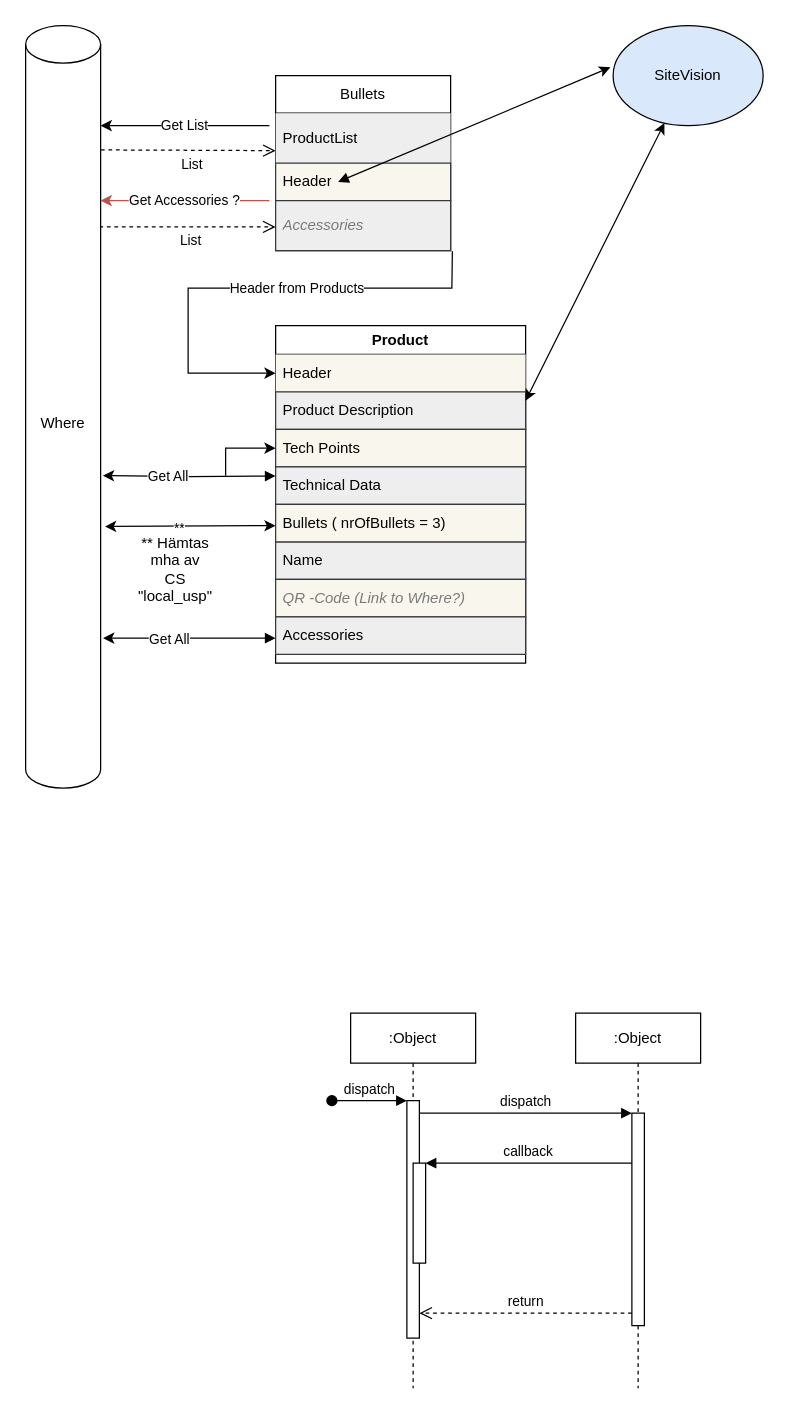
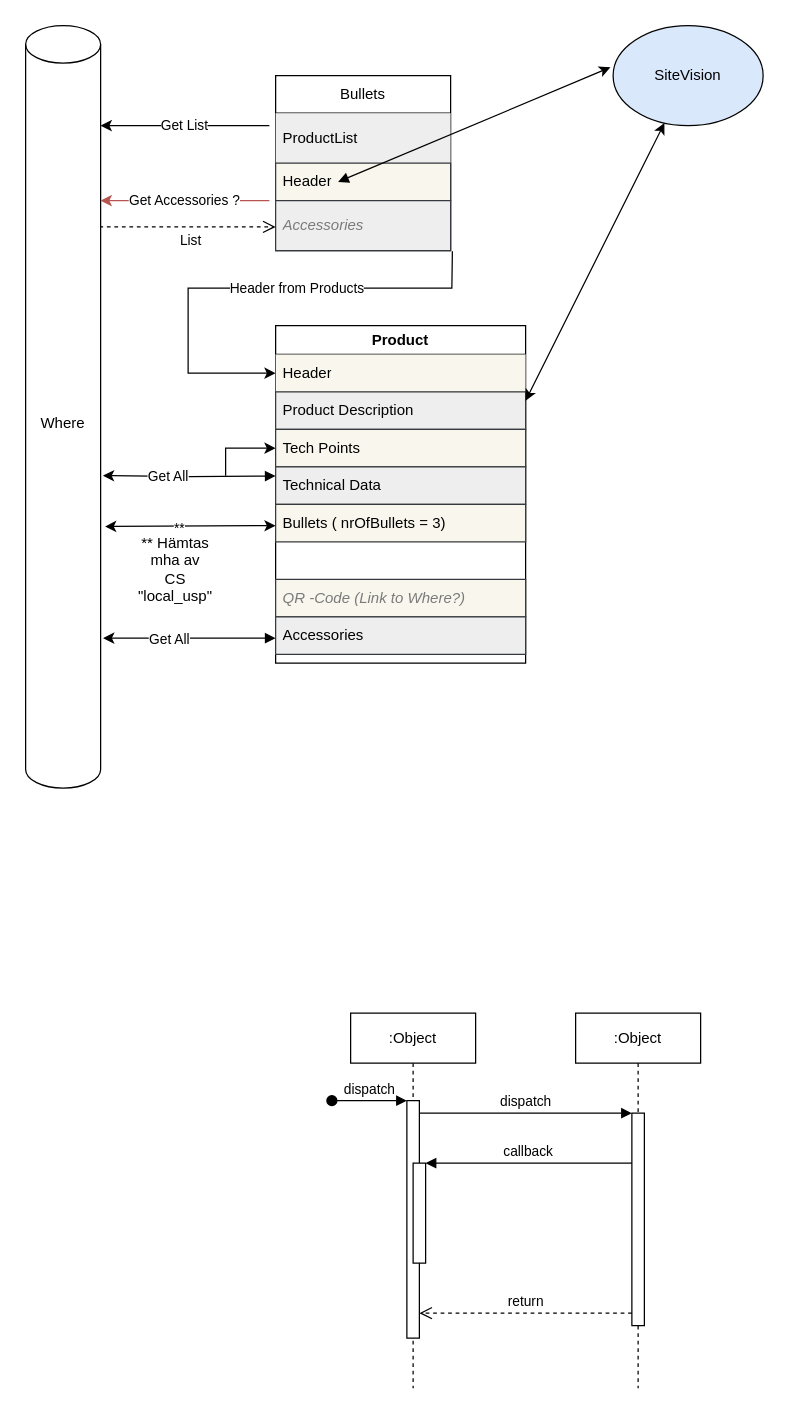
  <mxCell id="0" />
  <mxCell id="1" parent="0" />
  <mxCell id="2" value=":Object" style="shape=umlLifeline;perimeter=lifelinePerimeter;whiteSpace=wrap;html=1;container=0;dropTarget=0;collapsible=0;recursiveResize=0;outlineConnect=0;portConstraint=eastwest;newEdgeStyle={&quot;edgeStyle&quot;:&quot;elbowEdgeStyle&quot;,&quot;elbow&quot;:&quot;vertical&quot;,&quot;curved&quot;:0,&quot;rounded&quot;:0};" parent="1" vertex="1"><mxGeometry x="280" y="810" width="100" height="300" as="geometry" /></mxCell>
  <mxCell id="3" value="" style="html=1;points=[];perimeter=orthogonalPerimeter;outlineConnect=0;targetShapes=umlLifeline;portConstraint=eastwest;newEdgeStyle={&quot;edgeStyle&quot;:&quot;elbowEdgeStyle&quot;,&quot;elbow&quot;:&quot;vertical&quot;,&quot;curved&quot;:0,&quot;rounded&quot;:0};" parent="2" vertex="1"><mxGeometry x="45" y="70" width="10" height="190" as="geometry" /></mxCell>
  <mxCell id="4" value="dispatch" style="html=1;verticalAlign=bottom;startArrow=oval;endArrow=block;startSize=8;edgeStyle=elbowEdgeStyle;elbow=vertical;curved=0;rounded=0;" parent="2" target="3" edge="1"><mxGeometry relative="1" as="geometry"><mxPoint x="-15" y="70" as="sourcePoint" /></mxGeometry></mxCell>
  <mxCell id="5" value="" style="html=1;points=[];perimeter=orthogonalPerimeter;outlineConnect=0;targetShapes=umlLifeline;portConstraint=eastwest;newEdgeStyle={&quot;edgeStyle&quot;:&quot;elbowEdgeStyle&quot;,&quot;elbow&quot;:&quot;vertical&quot;,&quot;curved&quot;:0,&quot;rounded&quot;:0};" parent="2" vertex="1"><mxGeometry x="50" y="120" width="10" height="80" as="geometry" /></mxCell>
  <mxCell id="6" value=":Object" style="shape=umlLifeline;perimeter=lifelinePerimeter;whiteSpace=wrap;html=1;container=0;dropTarget=0;collapsible=0;recursiveResize=0;outlineConnect=0;portConstraint=eastwest;newEdgeStyle={&quot;edgeStyle&quot;:&quot;elbowEdgeStyle&quot;,&quot;elbow&quot;:&quot;vertical&quot;,&quot;curved&quot;:0,&quot;rounded&quot;:0};" parent="1" vertex="1"><mxGeometry x="460" y="810" width="100" height="300" as="geometry" /></mxCell>
  <mxCell id="7" value="" style="html=1;points=[];perimeter=orthogonalPerimeter;outlineConnect=0;targetShapes=umlLifeline;portConstraint=eastwest;newEdgeStyle={&quot;edgeStyle&quot;:&quot;elbowEdgeStyle&quot;,&quot;elbow&quot;:&quot;vertical&quot;,&quot;curved&quot;:0,&quot;rounded&quot;:0};" parent="6" vertex="1"><mxGeometry x="45" y="80" width="10" height="170" as="geometry" /></mxCell>
  <mxCell id="8" value="dispatch" style="html=1;verticalAlign=bottom;endArrow=block;edgeStyle=elbowEdgeStyle;elbow=vertical;curved=0;rounded=0;" parent="1" source="3" target="7" edge="1"><mxGeometry relative="1" as="geometry"><mxPoint x="435" y="900" as="sourcePoint" /><Array as="points"><mxPoint x="420" y="890" /></Array></mxGeometry></mxCell>
  <mxCell id="9" value="return" style="html=1;verticalAlign=bottom;endArrow=open;dashed=1;endSize=8;edgeStyle=elbowEdgeStyle;elbow=vertical;curved=0;rounded=0;" parent="1" source="7" target="3" edge="1"><mxGeometry relative="1" as="geometry"><mxPoint x="435" y="975" as="targetPoint" /><Array as="points"><mxPoint x="430" y="1050" /></Array></mxGeometry></mxCell>
  <mxCell id="10" value="callback" style="html=1;verticalAlign=bottom;endArrow=block;edgeStyle=elbowEdgeStyle;elbow=vertical;curved=0;rounded=0;" parent="1" source="7" target="5" edge="1"><mxGeometry relative="1" as="geometry"><mxPoint x="415" y="930" as="sourcePoint" /><Array as="points"><mxPoint x="430" y="930" /></Array></mxGeometry></mxCell>
- <mxCell id="11" value="List" style="html=1;verticalAlign=bottom;endArrow=open;dashed=1;endSize=8;edgeStyle=elbowEdgeStyle;elbow=vertical;curved=0;rounded=0;exitX=1.004;exitY=0.163;exitDx=0;exitDy=0;exitPerimeter=0;" parent="1" source="14" target="18" edge="1"><mxGeometry x="0.039" y="-20" relative="1" as="geometry"><mxPoint x="215" y="120" as="targetPoint" /><Array as="points"><mxPoint x="130" y="120" /></Array><mxPoint x="50" y="120" as="sourcePoint" /><mxPoint as="offset" /></mxGeometry></mxCell>
  <mxCell id="12" value="" style="endArrow=classic;html=1;rounded=0;" edge="1" parent="1"><mxGeometry width="50" height="50" relative="1" as="geometry"><mxPoint x="215" y="100" as="sourcePoint" /><mxPoint x="80" y="100" as="targetPoint" /></mxGeometry></mxCell>
  <mxCell id="13" value="Get List" style="edgeLabel;html=1;align=center;verticalAlign=middle;resizable=0;points=[];" vertex="1" connectable="0" parent="12"><mxGeometry x="0.015" y="-1" relative="1" as="geometry"><mxPoint as="offset" /></mxGeometry></mxCell>
  <mxCell id="14" value="Where" style="shape=cylinder3;whiteSpace=wrap;html=1;boundedLbl=1;backgroundOutline=1;size=15;" vertex="1" parent="1"><mxGeometry x="20" y="20" width="60" height="610" as="geometry" /></mxCell>
  <mxCell id="15" value="" style="endArrow=classic;html=1;rounded=0;fillColor=#f8cecc;strokeColor=#b85450;" edge="1" parent="1"><mxGeometry width="50" height="50" relative="1" as="geometry"><mxPoint x="215" y="160" as="sourcePoint" /><mxPoint x="80" y="160" as="targetPoint" /></mxGeometry></mxCell>
  <mxCell id="16" value="Get Accessories ?" style="edgeLabel;html=1;align=center;verticalAlign=middle;resizable=0;points=[];" vertex="1" connectable="0" parent="15"><mxGeometry x="0.015" y="-1" relative="1" as="geometry"><mxPoint as="offset" /></mxGeometry></mxCell>
  <mxCell id="17" value="Bullets" style="swimlane;fontStyle=0;childLayout=stackLayout;horizontal=1;startSize=30;horizontalStack=0;resizeParent=1;resizeParentMax=0;resizeLast=0;collapsible=1;marginBottom=0;whiteSpace=wrap;html=1;" vertex="1" parent="1"><mxGeometry x="220" y="60" width="140" height="140" as="geometry" /></mxCell>
  <mxCell id="18" value="ProductList" style="text;align=left;verticalAlign=middle;spacingLeft=4;spacingRight=4;overflow=hidden;points=[[0,0.5],[1,0.5]];portConstraint=eastwest;rotatable=0;whiteSpace=wrap;html=1;strokeWidth=0;glass=0;fillColor=#eeeeee;strokeColor=#36393d;" vertex="1" parent="17"><mxGeometry y="30" width="140" height="40" as="geometry" /></mxCell>
  <mxCell id="19" value="Header" style="text;strokeColor=#36393d;fillColor=#f9f7ed;align=left;verticalAlign=middle;spacingLeft=4;spacingRight=4;overflow=hidden;points=[[0,0.5],[1,0.5]];portConstraint=eastwest;rotatable=0;whiteSpace=wrap;html=1;fillStyle=solid;" vertex="1" parent="17"><mxGeometry y="70" width="140" height="30" as="geometry" /></mxCell>
  <mxCell id="20" value="&lt;i&gt;&lt;font color=&quot;#7a7a7a&quot;&gt;Accessories&lt;/font&gt;&lt;/i&gt;" style="text;strokeColor=#36393d;fillColor=#eeeeee;align=left;verticalAlign=middle;spacingLeft=4;spacingRight=4;overflow=hidden;points=[[0,0.5],[1,0.5]];portConstraint=eastwest;rotatable=0;whiteSpace=wrap;html=1;" vertex="1" parent="17"><mxGeometry y="100" width="140" height="40" as="geometry" /></mxCell>
  <mxCell id="21" value="List" style="html=1;verticalAlign=bottom;endArrow=open;dashed=1;endSize=8;edgeStyle=elbowEdgeStyle;elbow=vertical;curved=0;rounded=0;exitX=1.004;exitY=0.163;exitDx=0;exitDy=0;exitPerimeter=0;" edge="1" parent="1" target="20"><mxGeometry x="0.039" y="-20" relative="1" as="geometry"><mxPoint x="215" y="181" as="targetPoint" /><Array as="points"><mxPoint x="130" y="181" /></Array><mxPoint x="80" y="180" as="sourcePoint" /><mxPoint as="offset" /></mxGeometry></mxCell>
  <mxCell id="22" value="SiteVision" style="ellipse;whiteSpace=wrap;html=1;fillColor=#dae8fc;" vertex="1" parent="1"><mxGeometry x="490" y="20" width="120" height="80" as="geometry" /></mxCell>
  <mxCell id="23" value="" style="endArrow=classic;html=1;rounded=0;entryX=-0.018;entryY=0.417;entryDx=0;entryDy=0;entryPerimeter=0;startArrow=block;startFill=1;" edge="1" parent="1" target="22"><mxGeometry width="50" height="50" relative="1" as="geometry"><mxPoint x="270" y="145" as="sourcePoint" /><mxPoint x="430" y="160" as="targetPoint" /></mxGeometry></mxCell>
  <mxCell id="24" value="" style="endArrow=classic;html=1;rounded=0;entryX=0;entryY=0.5;entryDx=0;entryDy=0;exitX=1.01;exitY=1.011;exitDx=0;exitDy=0;exitPerimeter=0;" edge="1" parent="1" source="20" target="27"><mxGeometry width="50" height="50" relative="1" as="geometry"><mxPoint x="380" y="210" as="sourcePoint" /><mxPoint x="430" y="160" as="targetPoint" /><Array as="points"><mxPoint x="361" y="230" /><mxPoint x="150" y="230" /><mxPoint x="150" y="298" /></Array></mxGeometry></mxCell>
  <mxCell id="25" value="Header from Products" style="edgeLabel;html=1;align=center;verticalAlign=middle;resizable=0;points=[];" vertex="1" connectable="0" parent="24"><mxGeometry x="-0.184" y="-1" relative="1" as="geometry"><mxPoint as="offset" /></mxGeometry></mxCell>
  <mxCell id="26" value="Product" style="swimlane;whiteSpace=wrap;html=1;" vertex="1" parent="1"><mxGeometry x="220" y="260" width="200" height="270" as="geometry" /></mxCell>
  <mxCell id="27" value="Header" style="text;align=left;verticalAlign=middle;spacingLeft=4;spacingRight=4;overflow=hidden;points=[[0,0.5],[1,0.5]];portConstraint=eastwest;rotatable=0;whiteSpace=wrap;html=1;strokeWidth=0;glass=0;fillColor=#f9f7ed;strokeColor=#36393d;" vertex="1" parent="26"><mxGeometry y="23" width="200" height="30" as="geometry" /></mxCell>
  <mxCell id="28" value="Product Description" style="text;strokeColor=#36393d;fillColor=#eeeeee;align=left;verticalAlign=middle;spacingLeft=4;spacingRight=4;overflow=hidden;points=[[0,0.5],[1,0.5]];portConstraint=eastwest;rotatable=0;whiteSpace=wrap;html=1;" vertex="1" parent="26"><mxGeometry y="53" width="200" height="30" as="geometry" /></mxCell>
- <mxCell id="29" value="Name" style="text;strokeColor=#36393d;fillColor=#eeeeee;align=left;verticalAlign=middle;spacingLeft=4;spacingRight=4;overflow=hidden;points=[[0,0.5],[1,0.5]];portConstraint=eastwest;rotatable=0;whiteSpace=wrap;html=1;" vertex="1" parent="26"><mxGeometry y="173" width="200" height="30" as="geometry" /></mxCell>
  <mxCell id="30" value="Tech Points" style="text;strokeColor=#36393d;fillColor=#f9f7ed;align=left;verticalAlign=middle;spacingLeft=4;spacingRight=4;overflow=hidden;points=[[0,0.5],[1,0.5]];portConstraint=eastwest;rotatable=0;whiteSpace=wrap;html=1;" vertex="1" parent="26"><mxGeometry y="83" width="200" height="30" as="geometry" /></mxCell>
  <mxCell id="31" value="Technical Data" style="text;strokeColor=#36393d;fillColor=#eeeeee;align=left;verticalAlign=middle;spacingLeft=4;spacingRight=4;overflow=hidden;points=[[0,0.5],[1,0.5]];portConstraint=eastwest;rotatable=0;whiteSpace=wrap;html=1;" vertex="1" parent="26"><mxGeometry y="113" width="200" height="30" as="geometry" /></mxCell>
  <mxCell id="32" value="Bullets ( nrOfBullets = 3)" style="text;strokeColor=#36393d;fillColor=#f9f7ed;align=left;verticalAlign=middle;spacingLeft=4;spacingRight=4;overflow=hidden;points=[[0,0.5],[1,0.5]];portConstraint=eastwest;rotatable=0;whiteSpace=wrap;html=1;" vertex="1" parent="26"><mxGeometry y="143" width="200" height="30" as="geometry" /></mxCell>
  <mxCell id="33" value="&lt;i&gt;&lt;font color=&quot;#7a7a7a&quot;&gt;QR -Code (Link to Where?)&lt;/font&gt;&lt;/i&gt;" style="text;strokeColor=#36393d;fillColor=#f9f7ed;align=left;verticalAlign=middle;spacingLeft=4;spacingRight=4;overflow=hidden;points=[[0,0.5],[1,0.5]];portConstraint=eastwest;rotatable=0;whiteSpace=wrap;html=1;" vertex="1" parent="26"><mxGeometry y="203" width="200" height="30" as="geometry" /></mxCell>
  <mxCell id="34" value="Accessories" style="text;strokeColor=#36393d;fillColor=#eeeeee;align=left;verticalAlign=middle;spacingLeft=4;spacingRight=4;overflow=hidden;points=[[0,0.5],[1,0.5]];portConstraint=eastwest;rotatable=0;whiteSpace=wrap;html=1;" vertex="1" parent="26"><mxGeometry y="233" width="200" height="30" as="geometry" /></mxCell>
  <mxCell id="35" value="" style="endArrow=classic;startArrow=classic;html=1;rounded=0;" edge="1" parent="1" target="22"><mxGeometry width="50" height="50" relative="1" as="geometry"><mxPoint x="420" y="320" as="sourcePoint" /><mxPoint x="470" y="270" as="targetPoint" /></mxGeometry></mxCell>
  <mxCell id="36" style="edgeStyle=orthogonalEdgeStyle;rounded=0;orthogonalLoop=1;jettySize=auto;html=1;exitX=0;exitY=0.5;exitDx=0;exitDy=0;entryX=1.031;entryY=0.652;entryDx=0;entryDy=0;entryPerimeter=0;startArrow=block;startFill=1;" edge="1" parent="1"><mxGeometry relative="1" as="geometry"><mxPoint x="220" y="380.3" as="sourcePoint" /><mxPoint x="81.86" y="380.02" as="targetPoint" /></mxGeometry></mxCell>
  <mxCell id="37" value="Get All" style="edgeLabel;html=1;align=center;verticalAlign=middle;resizable=0;points=[];" vertex="1" connectable="0" parent="36"><mxGeometry x="0.251" relative="1" as="geometry"><mxPoint as="offset" /></mxGeometry></mxCell>
  <mxCell id="38" value="" style="endArrow=classic;startArrow=classic;html=1;rounded=0;exitX=1.059;exitY=0.706;exitDx=0;exitDy=0;exitPerimeter=0;" edge="1" parent="1"><mxGeometry width="50" height="50" relative="1" as="geometry"><mxPoint x="83.54" y="420.66" as="sourcePoint" /><mxPoint x="220" y="420" as="targetPoint" /></mxGeometry></mxCell>
  <mxCell id="39" value="**" style="edgeLabel;html=1;align=center;verticalAlign=middle;resizable=0;points=[];" vertex="1" connectable="0" parent="38"><mxGeometry x="-0.129" y="-1" relative="1" as="geometry"><mxPoint as="offset" /></mxGeometry></mxCell>
  <mxCell id="40" value="** Hämtas mha av CS &quot;local_usp&quot;" style="text;html=1;strokeColor=none;fillColor=none;align=center;verticalAlign=middle;whiteSpace=wrap;rounded=0;" vertex="1" parent="1"><mxGeometry x="110" y="440" width="60" height="30" as="geometry" /></mxCell>
  <mxCell id="41" style="edgeStyle=orthogonalEdgeStyle;rounded=0;orthogonalLoop=1;jettySize=auto;html=1;exitX=0;exitY=0.5;exitDx=0;exitDy=0;entryX=1.031;entryY=0.652;entryDx=0;entryDy=0;entryPerimeter=0;startArrow=block;startFill=1;" edge="1" parent="1"><mxGeometry relative="1" as="geometry"><mxPoint x="220" y="510" as="sourcePoint" /><mxPoint x="82" y="510" as="targetPoint" /></mxGeometry></mxCell>
  <mxCell id="42" value="Get All" style="edgeLabel;html=1;align=center;verticalAlign=middle;resizable=0;points=[];" vertex="1" connectable="0" parent="41"><mxGeometry x="0.251" relative="1" as="geometry"><mxPoint as="offset" /></mxGeometry></mxCell>
  <mxCell id="43" value="" style="endArrow=classic;html=1;rounded=0;entryX=0;entryY=0.5;entryDx=0;entryDy=0;" edge="1" parent="1" target="30"><mxGeometry width="50" height="50" relative="1" as="geometry"><mxPoint x="180" y="380" as="sourcePoint" /><mxPoint x="230" y="330" as="targetPoint" /><Array as="points"><mxPoint x="180" y="358" /></Array></mxGeometry></mxCell>
